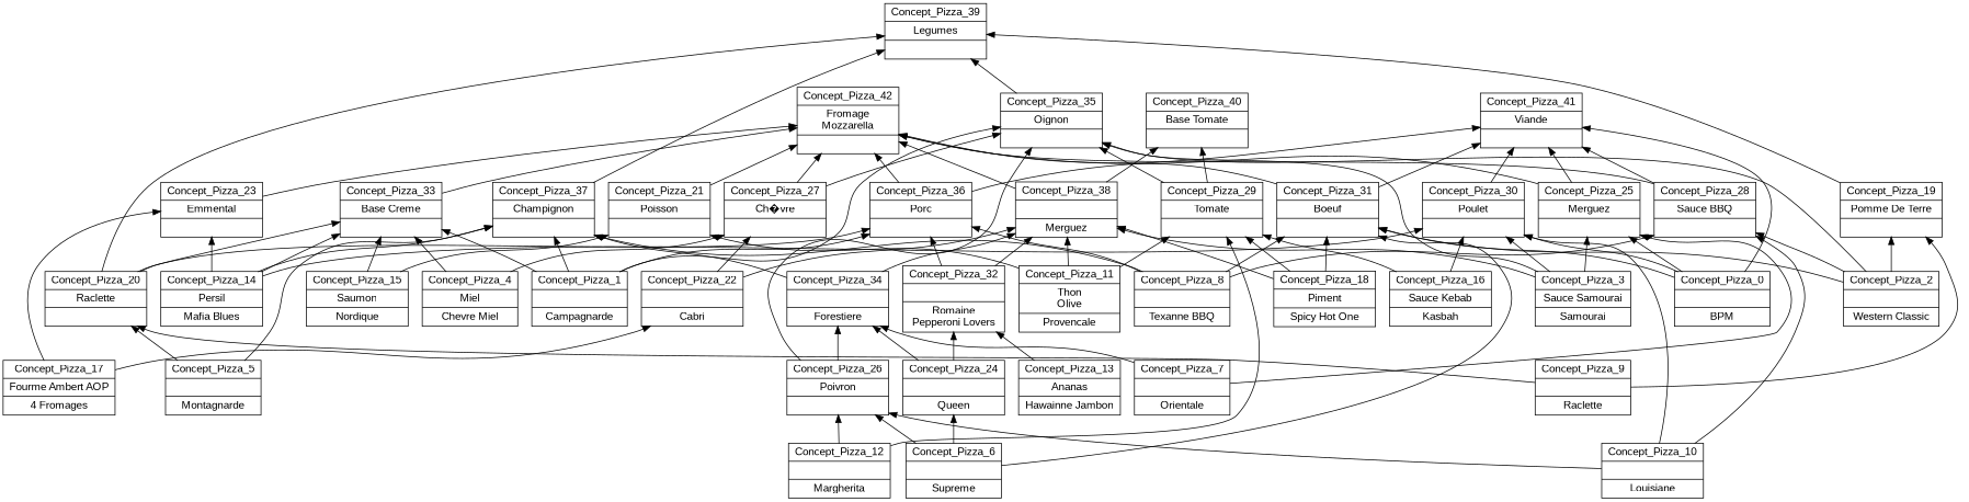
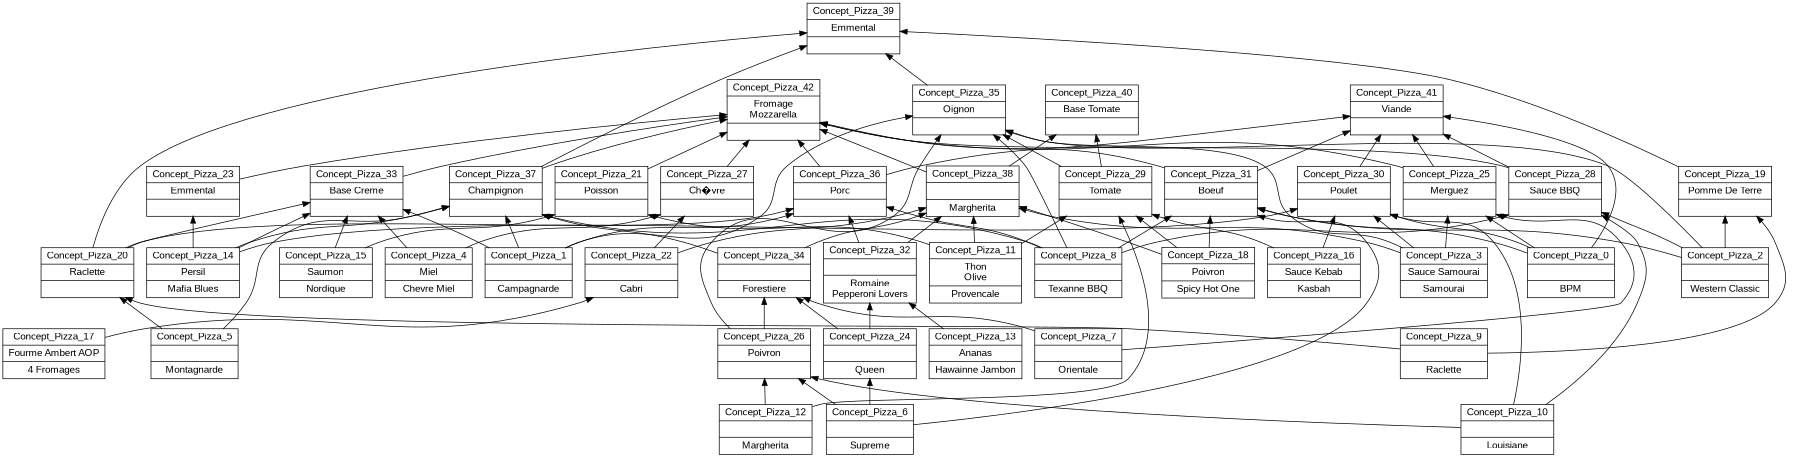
  digraph {
    fontname="Liberation Sans"
    rankdir=BT
    node [fontname="Liberation Sans" shape=record]
    edge [fontname="Liberation Sans"]
    n1 [label="{Concept_Pizza_14|Persil\n|Mafia Blues\n}"]
    n2 [label="{Concept_Pizza_23|Emmental\n|}"]
    n3 [label="{Concept_Pizza_30|Poulet\n|}"]
    n4 [label="{Concept_Pizza_33|Base Creme\n|}"]
    n5 [label="{Concept_Pizza_37|Champignon\n|}"]
    n6 [label="{Concept_Pizza_17|Fourme Ambert AOP\n|4 Fromages\n}"]
    n7 [label="{Concept_Pizza_22||Cabri\n}"]
    n8 [label="{Concept_Pizza_6||Supreme\n}"]
    n9 [label="{Concept_Pizza_24||Queen\n}"]
    n10 [label="{Concept_Pizza_26|Poivron\n|}"]
    n11 [label="{Concept_Pizza_31|Boeuf\n|}"]
    n12 [label="{Concept_Pizza_0||BPM\n}"]
    n13 [label="{Concept_Pizza_25|Merguez\n|}"]
    n14 [label="{Concept_Pizza_28|Sauce BBQ\n|}"]
    n15 [label="{Concept_Pizza_10||Louisiane\n}"]
    n16 [label="{Concept_Pizza_15|Saumon\n|Nordique\n}"]
    n17 [label="{Concept_Pizza_21|Poisson\n|}"]
    n18 [label="{Concept_Pizza_11|Thon\nOlive\n|Provencale\n}"]
    n19 [label="{Concept_Pizza_29|Tomate\n|}"]
-   n20 [label="{Concept_Pizza_38||Merguez\n}"]
+   n20 [label="{Concept_Pizza_38||Margherita\n}"]
    n21 [label="{Concept_Pizza_5||Montagnarde\n}"]
    n22 [label="{Concept_Pizza_20|Raclette\n|}"]
    n23 [label="{Concept_Pizza_8||Texanne BBQ\n}"]
    n24 [label="{Concept_Pizza_36|Porc\n|}"]
    n25 [label="{Concept_Pizza_35|Oignon\n|}"]
    n26 [label="{Concept_Pizza_7||Orientale\n}"]
    n27 [label="{Concept_Pizza_34||Forestiere\n}"]
    n28 [label="{Concept_Pizza_1||Campagnarde\n}"]
-   n29 [label="{Concept_Pizza_18|Piment\n|Spicy Hot One\n}"]
+   n29 [label="{Concept_Pizza_18|Poivron\n|Spicy Hot One\n}"]
    n30 [label="{Concept_Pizza_9||Raclette\n}"]
    n31 [label="{Concept_Pizza_19|Pomme De Terre\n|}"]
    n32 [label="{Concept_Pizza_2||Western Classic\n}"]
    n33 [label="{Concept_Pizza_3|Sauce Samourai\n|Samourai\n}"]
    n34 [label="{Concept_Pizza_12||Margherita\n}"]
    n35 [label="{Concept_Pizza_16|Sauce Kebab\n|Kasbah\n}"]
    n36 [label="{Concept_Pizza_4|Miel\n|Chevre Miel\n}"]
    n37 [label="{Concept_Pizza_27|Ch�vre\n|}"]
    n38 [label="{Concept_Pizza_42|Fromage\nMozzarella\n|}"]
-   n39 [label="{Concept_Pizza_39|Legumes\n|}"]
+   n39 [label="{Concept_Pizza_39|Emmental\n|}"]
    n40 [label="{Concept_Pizza_32||Romaine\nPepperoni Lovers\n}"]
    n41 [label="{Concept_Pizza_41|Viande\n|}"]
    n42 [label="{Concept_Pizza_40|Base Tomate\n|}"]
    n43 [label="{Concept_Pizza_13|Ananas\n|Hawainne Jambon\n}"]
    subgraph sub_1 {
      label=Pizza
      n1
      n2
      n3
      n4
      n5
      n6
      n7
      n8
      n9
      n10
      n11
      n12
      n13
      n14
      n15
      n16
      n17
      n18
      n19
      n20
      n21
      n22
      n23
      n24
      n25
      n26
      n27
      n28
      n29
      n30
      n31
      n32
      n33
      n34
      n35
      n36
      n37
      n38
      n39
      n40
      n41
      n42
      n43
    }
    n1 -> n2
    n1 -> n3
    n1 -> n4
    n1 -> n5
    n2 -> n38
    n3 -> n41
    n4 -> n38
+   n5 -> n38
    n5 -> n39
-   n6 -> n2
    n6 -> n7
    n7 -> n20
    n7 -> n37
    n8 -> n9
    n8 -> n10
    n8 -> n11
    n9 -> n27
    n9 -> n40
    n10 -> n25
    n10 -> n27
    n11 -> n38
    n11 -> n41
    n12 -> n3
    n12 -> n11
    n12 -> n13
    n12 -> n41
    n13 -> n38
    n13 -> n41
    n14 -> n38
    n14 -> n41
    n15 -> n3
    n15 -> n10
    n15 -> n14
    n16 -> n4
    n16 -> n17
    n17 -> n38
    n18 -> n17
    n18 -> n19
    n18 -> n20
    n19 -> n25
    n19 -> n42
    n20 -> n38
    n20 -> n42
    n21 -> n5
    n21 -> n22
    n22 -> n4
    n22 -> n24
    n22 -> n39
    n23 -> n5
    n23 -> n11
    n23 -> n14
    n23 -> n24
-   n37 -> n25
+   n23 -> n25
    n24 -> n38
    n24 -> n41
    n25 -> n39
    n26 -> n13
    n26 -> n27
    n27 -> n5
    n27 -> n20
    n28 -> n4
    n28 -> n5
    n28 -> n24
    n28 -> n25
    n29 -> n11
    n29 -> n19
    n29 -> n20
    n30 -> n22
    n30 -> n31
    n31 -> n39
    n32 -> n11
    n32 -> n14
    n32 -> n25
    n32 -> n31
    n33 -> n3
    n33 -> n13
    n33 -> n20
    n33 -> n25
    n34 -> n10
    n34 -> n19
    n35 -> n3
    n35 -> n19
    n36 -> n4
    n36 -> n37
    n37 -> n38
    n40 -> n20
    n40 -> n24
    n43 -> n40
  }
